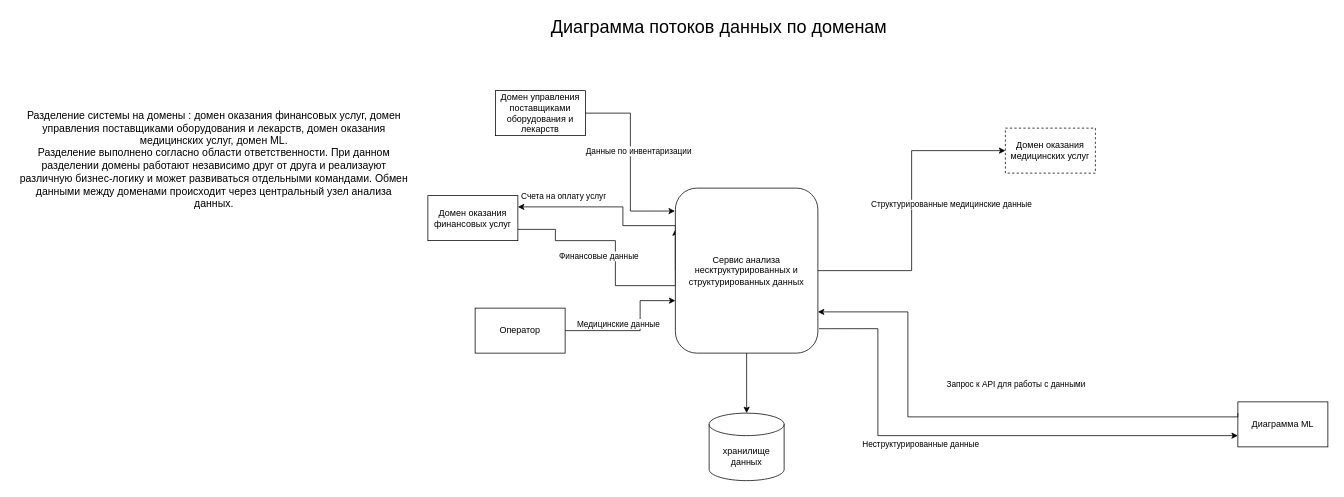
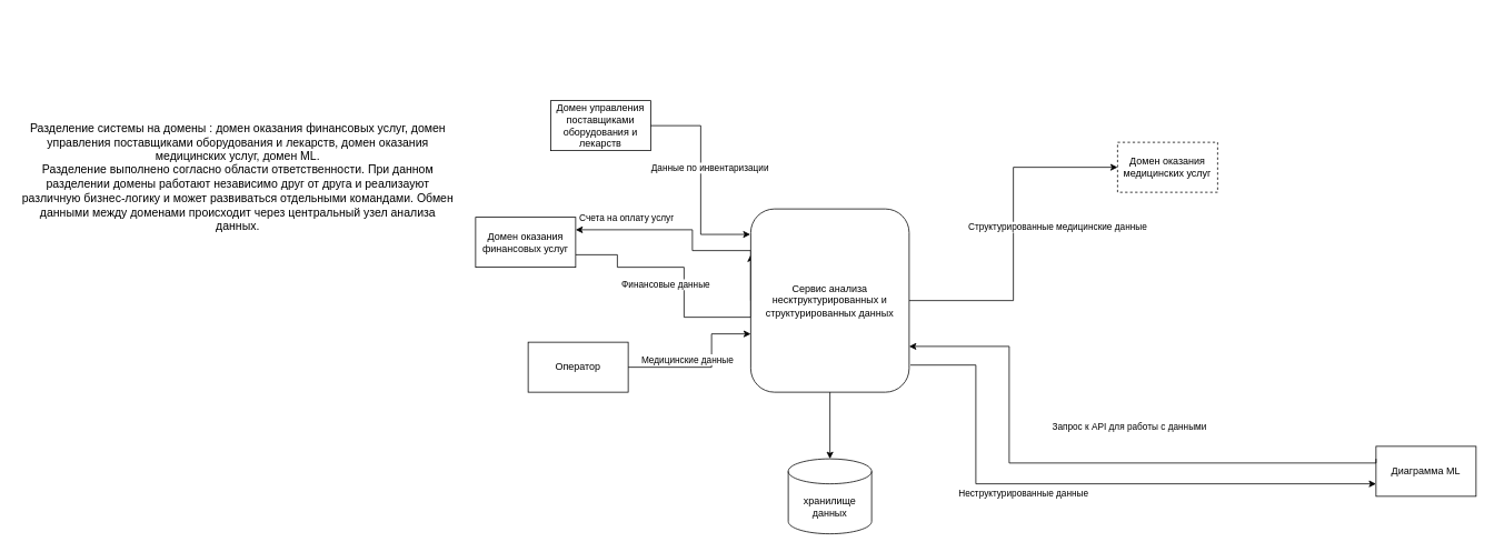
  <mxCell id="0" />
  <mxCell id="1" parent="0" />
- <mxCell id="2" value="&lt;font style=&quot;font-size: 24px;&quot;&gt;&amp;nbsp;Диаграмма потоков данных по доменам&lt;/font&gt;" style="text;html=1;align=center;verticalAlign=middle;whiteSpace=wrap;rounded=0;" parent="1" vertex="1"><mxGeometry x="660" y="20" width="590" height="30" as="geometry" /></mxCell>
  <mxCell id="3" style="edgeStyle=orthogonalEdgeStyle;rounded=0;orthogonalLoop=1;jettySize=auto;html=1;exitX=1;exitY=0.75;exitDx=0;exitDy=0;entryX=0;entryY=0.25;entryDx=0;entryDy=0;" edge="1" parent="1" source="5" target="16"><mxGeometry relative="1" as="geometry"><Array as="points"><mxPoint x="740" y="305" /><mxPoint x="740" y="320" /><mxPoint x="820" y="320" /><mxPoint x="820" y="380" /><mxPoint x="900" y="380" /></Array></mxGeometry></mxCell>
  <mxCell id="4" value="Финансовые данные" style="edgeLabel;html=1;align=center;verticalAlign=middle;resizable=0;points=[];" vertex="1" connectable="0" parent="3"><mxGeometry x="-0.335" y="-3" relative="1" as="geometry"><mxPoint x="2" y="17" as="offset" /></mxGeometry></mxCell>
  <mxCell id="5" value="Домен оказания финансовых услуг" style="rounded=0;whiteSpace=wrap;html=1;" vertex="1" parent="1"><mxGeometry x="570" y="260" width="120" height="60" as="geometry" /></mxCell>
  <mxCell id="6" value="Домен оказания медицинских услуг" style="rounded=0;whiteSpace=wrap;html=1;dashed=1;" vertex="1" parent="1"><mxGeometry x="1340" y="170" width="120" height="60" as="geometry" /></mxCell>
  <mxCell id="7" style="edgeStyle=orthogonalEdgeStyle;rounded=0;orthogonalLoop=1;jettySize=auto;html=1;exitX=1;exitY=0.5;exitDx=0;exitDy=0;" edge="1" parent="1" source="9" target="16"><mxGeometry relative="1" as="geometry"><Array as="points"><mxPoint x="853" y="440" /><mxPoint x="853" y="400" /></Array></mxGeometry></mxCell>
  <mxCell id="8" value="Медицинские данные" style="edgeLabel;html=1;align=center;verticalAlign=middle;resizable=0;points=[];" vertex="1" connectable="0" parent="7"><mxGeometry x="-0.442" y="2" relative="1" as="geometry"><mxPoint x="18" y="-8" as="offset" /></mxGeometry></mxCell>
  <mxCell id="9" value="Оператор" style="rounded=0;whiteSpace=wrap;html=1;" vertex="1" parent="1"><mxGeometry x="633" y="410" width="120" height="60" as="geometry" /></mxCell>
  <mxCell id="10" value="Домен управления поставщиками оборудования и лекарств" style="rounded=0;whiteSpace=wrap;html=1;" vertex="1" parent="1"><mxGeometry x="660" y="120" width="120" height="60" as="geometry" /></mxCell>
  <mxCell id="11" value="Диаграмма ML" style="rounded=0;whiteSpace=wrap;html=1;" vertex="1" parent="1"><mxGeometry x="1650" y="535" width="120" height="60" as="geometry" /></mxCell>
  <mxCell id="12" style="edgeStyle=orthogonalEdgeStyle;rounded=0;orthogonalLoop=1;jettySize=auto;html=1;exitX=1;exitY=0.5;exitDx=0;exitDy=0;entryX=0;entryY=0.5;entryDx=0;entryDy=0;" edge="1" parent="1" source="16" target="6"><mxGeometry relative="1" as="geometry" /></mxCell>
  <mxCell id="13" value="Структурированные медицинские данные" style="edgeLabel;html=1;align=center;verticalAlign=middle;resizable=0;points=[];" vertex="1" connectable="0" parent="12"><mxGeometry x="-0.002" relative="1" as="geometry"><mxPoint x="52" y="-9" as="offset" /></mxGeometry></mxCell>
  <mxCell id="14" style="edgeStyle=orthogonalEdgeStyle;rounded=0;orthogonalLoop=1;jettySize=auto;html=1;exitX=0;exitY=0.5;exitDx=0;exitDy=0;entryX=1;entryY=0.25;entryDx=0;entryDy=0;" edge="1" parent="1" source="16" target="5"><mxGeometry relative="1" as="geometry"><mxPoint x="700" y="300" as="targetPoint" /><Array as="points"><mxPoint x="900" y="300" /><mxPoint x="830" y="300" /><mxPoint x="830" y="275" /></Array></mxGeometry></mxCell>
  <mxCell id="15" value="Счета на оплату услуг" style="edgeLabel;html=1;align=center;verticalAlign=middle;resizable=0;points=[];" vertex="1" connectable="0" parent="14"><mxGeometry x="-0.348" y="-3" relative="1" as="geometry"><mxPoint x="-114" y="-37" as="offset" /></mxGeometry></mxCell>
  <mxCell id="16" value="Сервис анализа несктруктурированных и структурированных данных" style="rounded=1;whiteSpace=wrap;html=1;" vertex="1" parent="1"><mxGeometry x="900" y="250" width="190" height="220" as="geometry" /></mxCell>
  <mxCell id="17" value="хранилище данных" style="shape=cylinder3;whiteSpace=wrap;html=1;boundedLbl=1;backgroundOutline=1;size=15;" vertex="1" parent="1"><mxGeometry x="945" y="550" width="100" height="90" as="geometry" /></mxCell>
  <mxCell id="18" style="edgeStyle=orthogonalEdgeStyle;rounded=0;orthogonalLoop=1;jettySize=auto;html=1;exitX=1.008;exitY=0.852;exitDx=0;exitDy=0;entryX=0;entryY=0.75;entryDx=0;entryDy=0;exitPerimeter=0;" edge="1" parent="1" source="16" target="11"><mxGeometry relative="1" as="geometry"><mxPoint x="1390" y="585" as="sourcePoint" /><Array as="points"><mxPoint x="1170" y="437" /><mxPoint x="1170" y="580" /></Array></mxGeometry></mxCell>
  <mxCell id="19" value="Неструктурированные данные" style="edgeLabel;html=1;align=center;verticalAlign=middle;resizable=0;points=[];" vertex="1" connectable="0" parent="18"><mxGeometry x="-0.325" relative="1" as="geometry"><mxPoint x="41" y="10" as="offset" /></mxGeometry></mxCell>
  <mxCell id="20" style="edgeStyle=orthogonalEdgeStyle;rounded=0;orthogonalLoop=1;jettySize=auto;html=1;exitX=0;exitY=0.25;exitDx=0;exitDy=0;entryX=1;entryY=0.75;entryDx=0;entryDy=0;" edge="1" parent="1" source="11" target="16"><mxGeometry relative="1" as="geometry"><mxPoint x="1270" y="555" as="sourcePoint" /><Array as="points"><mxPoint x="1650" y="555" /><mxPoint x="1210" y="555" /><mxPoint x="1210" y="415" /></Array></mxGeometry></mxCell>
  <mxCell id="21" value="Запрос к API для работы с данными" style="edgeLabel;html=1;align=center;verticalAlign=middle;resizable=0;points=[];" vertex="1" connectable="0" parent="20"><mxGeometry x="0.059" y="1" relative="1" as="geometry"><mxPoint x="71" y="-45" as="offset" /></mxGeometry></mxCell>
  <mxCell id="22" style="edgeStyle=orthogonalEdgeStyle;rounded=0;orthogonalLoop=1;jettySize=auto;html=1;exitX=0.5;exitY=1;exitDx=0;exitDy=0;entryX=0.5;entryY=0;entryDx=0;entryDy=0;entryPerimeter=0;" edge="1" parent="1" source="16" target="17"><mxGeometry relative="1" as="geometry" /></mxCell>
  <mxCell id="23" style="edgeStyle=orthogonalEdgeStyle;rounded=0;orthogonalLoop=1;jettySize=auto;html=1;exitX=1;exitY=0.5;exitDx=0;exitDy=0;entryX=-0.003;entryY=0.139;entryDx=0;entryDy=0;entryPerimeter=0;" edge="1" parent="1" source="10" target="16"><mxGeometry relative="1" as="geometry" /></mxCell>
  <mxCell id="24" value="Данные по инвентаризации" style="edgeLabel;html=1;align=center;verticalAlign=middle;resizable=0;points=[];" vertex="1" connectable="0" parent="23"><mxGeometry x="-0.656" y="3" relative="1" as="geometry"><mxPoint x="27" y="53" as="offset" /></mxGeometry></mxCell>
  <mxCell id="25" value="&lt;font style=&quot;font-size: 14px;&quot;&gt;Разделение системы на домены : домен оказания финансовых услуг, домен управления поставщиками оборудования и лекарств, домен оказания медицинских услуг, домен ML.&lt;/font&gt;&lt;div&gt;&lt;span style=&quot;font-size: 14px;&quot;&gt;Разделение выполнено согласно области ответственности. При данном разделении домены работают независимо друг от друга и реализауют различную бизнес-логику и может развиваться отдельными командами. Обмен данными между доменами происходит через центральный узел анализа данных.&lt;br&gt;&lt;/span&gt;&lt;div&gt;&lt;font style=&quot;font-size: 14px;&quot;&gt;&lt;br&gt;&lt;/font&gt;&lt;/div&gt;&lt;/div&gt;" style="text;html=1;align=center;verticalAlign=middle;whiteSpace=wrap;rounded=0;" vertex="1" parent="1"><mxGeometry x="20" y="90" width="530" height="260" as="geometry" /></mxCell>
